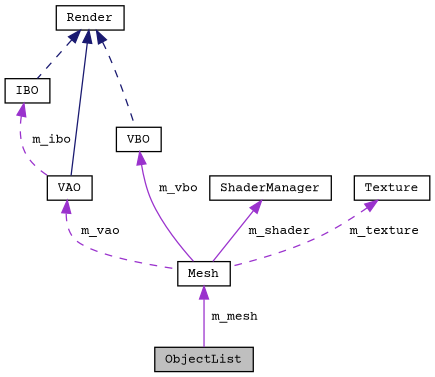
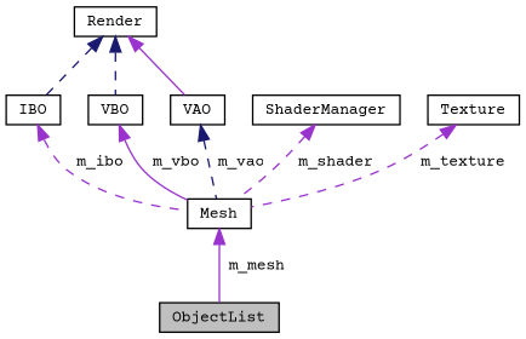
  digraph {
    fontname="Courier Prime"
    node [color=black fillcolor=white fontname="Courier Prime" fontsize=10 shape=record style=filled]
    edge [color=darkorchid3 dir=back fontname="Courier Prime" fontsize=10 labelfontname=Helvetica labelfontsize=10 style=dashed]
    n1 [fillcolor=grey75 fontcolor=black height=0.2 label=ObjectList width=0.4]
    n2 [height=0.2 label=Mesh width=0.4]
    n3 [height=0.2 label=IBO width=0.4]
    n4 [height=0.2 label=Render width=0.4]
    n5 [height=0.2 label=VBO width=0.4]
    n6 [height=0.2 label=VAO width=0.4]
    n7 [height=0.2 label=ShaderManager width=0.4]
    n8 [height=0.2 label=Texture width=0.4]
    n2 -> n1 [label=" m_mesh" style=solid]
-   n3 -> n6 [label=" m_ibo"]
+   n3 -> n2 [label=" m_ibo"]
    n4 -> n3 [color=midnightblue]
    n4 -> n5 [color=midnightblue]
-   n4 -> n6 [color=midnightblue style=solid]
+   n4 -> n6 [style=solid]
    n5 -> n2 [label=" m_vbo" style=solid]
-   n6 -> n2 [label=" m_vao"]
-   n7 -> n2 [label=" m_shader" style=solid]
+   n6 -> n2 [color=midnightblue label=" m_vao"]
+   n7 -> n2 [label=" m_shader"]
    n8 -> n2 [label=" m_texture"]
  }
